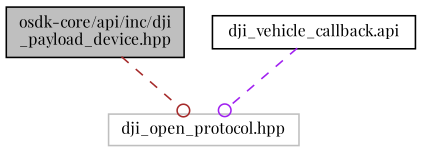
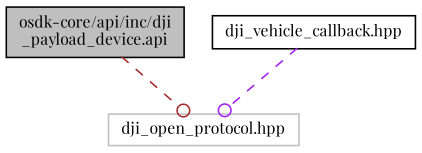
  digraph {
    fontname="Playfair Display"
    node [color=black fillcolor=white fontname="Playfair Display" fontsize=10 shape=record style=filled]
    edge [arrowhead=odot fontname="Playfair Display" fontsize=10 labelfontname=Helvetica labelfontsize=10 style=dashed]
-   n1 [fillcolor=grey75 fontcolor=black height=0.2 label="osdk-core/api/inc/dji\l_payload_device.hpp" width=0.4]
+   n1 [fillcolor=grey75 fontcolor=black height=0.2 label="osdk-core/api/inc/dji\l_payload_device.api" width=0.4]
    n2 [color=grey75 height=0.2 label="dji_open_protocol.hpp" width=0.4]
-   n3 [height=0.2 label="dji_vehicle_callback.api" width=0.4]
+   n3 [height=0.2 label="dji_vehicle_callback.hpp" width=0.4]
    n1 -> n2 [color=brown]
    n3 -> n2 [color=purple]
  }
